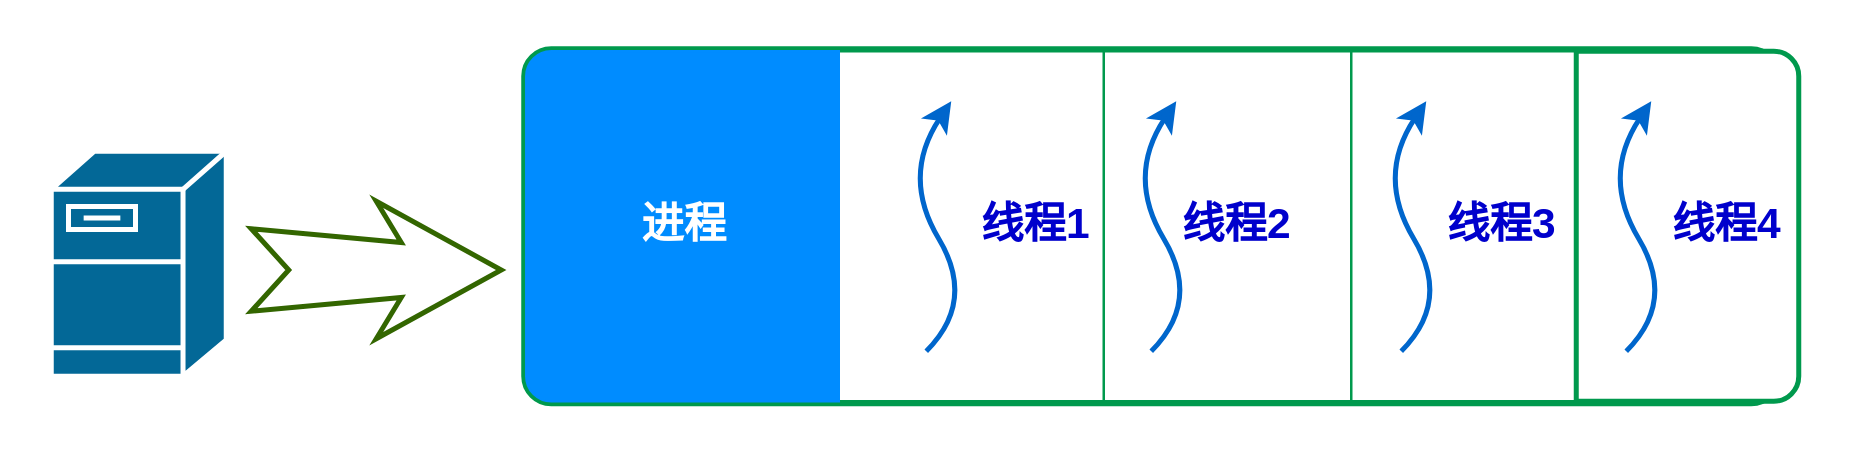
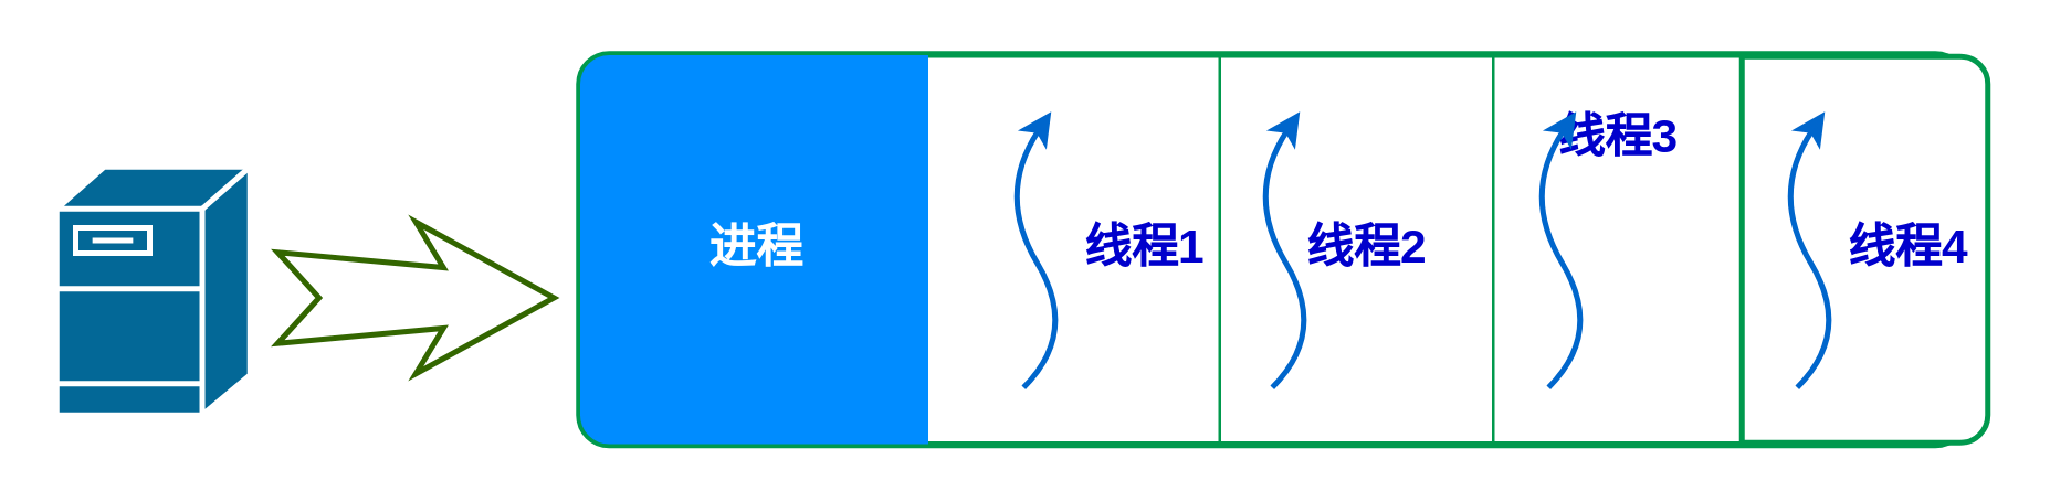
  <mxCell id="0" />
  <mxCell id="1" parent="0" />
  <mxCell id="2" value="" style="strokeWidth=4;shadow=0;dashed=0;align=center;html=1;shape=mxgraph.mockup.rrect;rSize=10;fillColor=#ffffff;strokeColor=#00994D;" parent="1" vertex="1"><mxGeometry x="210" y="20" width="500" height="140" as="geometry" /></mxCell>
  <mxCell id="3" value="&lt;font color=&quot;#0000cc&quot;&gt;&amp;nbsp; &amp;nbsp; &amp;nbsp; &amp;nbsp; &amp;nbsp; 线程1&lt;/font&gt;" style="strokeColor=inherit;fillColor=inherit;gradientColor=inherit;strokeWidth=1;shadow=0;dashed=0;align=center;html=1;shape=mxgraph.mockup.rrect;rSize=0;fontSize=17;fontColor=#666666;fontStyle=1;resizeHeight=1;" parent="2" vertex="1"><mxGeometry width="110" height="140" relative="1" as="geometry"><mxPoint x="125" as="offset" /></mxGeometry></mxCell>
  <mxCell id="4" value="&lt;font color=&quot;#0000cc&quot;&gt;线程2&lt;/font&gt;" style="strokeColor=inherit;fillColor=inherit;gradientColor=inherit;strokeWidth=1;shadow=0;dashed=0;align=center;html=1;shape=mxgraph.mockup.rrect;rSize=0;fontSize=17;fontColor=#666666;fontStyle=1;resizeHeight=1;" parent="2" vertex="1"><mxGeometry width="105" height="140" relative="1" as="geometry"><mxPoint x="231" as="offset" /></mxGeometry></mxCell>
  <mxCell id="5" value="进程" style="strokeWidth=1;shadow=0;dashed=0;align=center;html=1;shape=mxgraph.mockup.leftButton;rSize=10;fontSize=17;fontColor=#ffffff;fontStyle=1;fillColor=#008cff;strokeColor=#008cff;resizeHeight=1;" parent="2" vertex="1"><mxGeometry width="125" height="140" relative="1" as="geometry"><mxPoint as="offset" /></mxGeometry></mxCell>
  <mxCell id="6" value="" style="curved=1;endArrow=classic;html=1;strokeColor=#0066CC;strokeWidth=2;" parent="2" edge="1"><mxGeometry width="50" height="50" relative="1" as="geometry"><mxPoint x="250" y="120" as="sourcePoint" /><mxPoint x="260" y="20" as="targetPoint" /><Array as="points"><mxPoint x="270" y="100" /><mxPoint x="240" y="50" /></Array></mxGeometry></mxCell>
  <mxCell id="7" value="" style="curved=1;endArrow=classic;html=1;strokeColor=#0066CC;strokeWidth=2;" parent="2" edge="1"><mxGeometry width="50" height="50" relative="1" as="geometry"><mxPoint x="160" y="120" as="sourcePoint" /><mxPoint x="170" y="20" as="targetPoint" /><Array as="points"><mxPoint x="180" y="100" /><mxPoint x="150" y="50" /></Array></mxGeometry></mxCell>
  <mxCell id="8" value="" style="strokeColor=inherit;fillColor=inherit;gradientColor=inherit;strokeWidth=1;shadow=0;dashed=0;align=left;html=1;shape=mxgraph.mockup.rrect;rSize=0;fontSize=17;fontColor=#666666;fontStyle=1;resizeHeight=1;" parent="2" vertex="1"><mxGeometry x="330" width="90" height="140" as="geometry"><mxPoint x="231" as="offset" /></mxGeometry></mxCell>
- <mxCell id="9" value="&lt;font style=&quot;font-size: 17px&quot; color=&quot;#0000cc&quot;&gt;&lt;b&gt;线程3&lt;/b&gt;&lt;/font&gt;" style="text;html=1;align=center;verticalAlign=middle;resizable=0;points=[];autosize=1;" parent="2" vertex="1"><mxGeometry x="360" y="60" width="60" height="20" as="geometry" /></mxCell>
+ <mxCell id="9" value="&lt;font style=&quot;font-size: 17px&quot; color=&quot;#0000cc&quot;&gt;&lt;b&gt;线程3&lt;/b&gt;&lt;/font&gt;" style="text;html=1;align=center;verticalAlign=middle;resizable=0;points=[];autosize=1;" parent="2" vertex="1"><mxGeometry x="345" y="20" width="60" height="20" as="geometry" /></mxCell>
  <mxCell id="10" value="" style="curved=1;endArrow=classic;html=1;strokeColor=#0066CC;strokeWidth=2;" parent="2" edge="1"><mxGeometry width="50" height="50" relative="1" as="geometry"><mxPoint x="350" y="120" as="sourcePoint" /><mxPoint x="360" y="20" as="targetPoint" /><Array as="points"><mxPoint x="370" y="100" /><mxPoint x="340" y="50" /></Array></mxGeometry></mxCell>
  <mxCell id="11" value="" style="strokeColor=#00994D;fillColor=inherit;gradientColor=inherit;strokeWidth=2;shadow=0;dashed=0;align=center;html=1;shape=mxgraph.mockup.rightButton;rSize=10;fontSize=17;fontColor=#666666;fontStyle=1;resizeHeight=1;" parent="1" vertex="1"><mxGeometry x="630" y="20" width="89" height="140" as="geometry"><mxPoint x="-170" as="offset" /></mxGeometry></mxCell>
  <mxCell id="12" value="" style="curved=1;endArrow=classic;html=1;strokeColor=#0066CC;strokeWidth=2;" parent="1" edge="1"><mxGeometry width="50" height="50" relative="1" as="geometry"><mxPoint x="650" y="140" as="sourcePoint" /><mxPoint x="660" y="40" as="targetPoint" /><Array as="points"><mxPoint x="670" y="120" /><mxPoint x="640" y="70" /></Array></mxGeometry></mxCell>
  <mxCell id="13" value="&lt;b style=&quot;font-size: 17px&quot;&gt;&lt;font color=&quot;#0000cc&quot;&gt;线程4&lt;/font&gt;&lt;/b&gt;" style="text;html=1;resizable=0;autosize=1;align=center;verticalAlign=middle;points=[];fillColor=none;strokeColor=none;rounded=0;" parent="1" vertex="1"><mxGeometry x="660" y="80" width="60" height="20" as="geometry" /></mxCell>
  <mxCell id="14" value="" style="shape=mxgraph.cisco.servers.fileserver;html=1;pointerEvents=1;dashed=0;fillColor=#036897;strokeColor=#ffffff;strokeWidth=2;verticalLabelPosition=bottom;verticalAlign=top;align=center;outlineConnect=0;" parent="1" vertex="1"><mxGeometry x="20" y="60" width="70" height="90" as="geometry" /></mxCell>
  <mxCell id="15" value="" style="html=1;shadow=0;dashed=0;align=center;verticalAlign=middle;shape=mxgraph.arrows2.stylisedArrow;dy=0.6;dx=40;notch=15;feather=0.4;strokeColor=#336600;strokeWidth=2;" parent="1" vertex="1"><mxGeometry x="100" y="80" width="100" height="55" as="geometry" /></mxCell>
